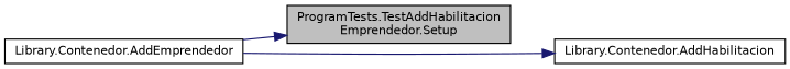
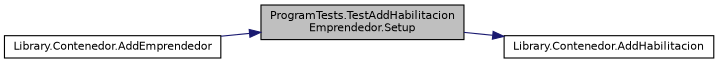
  digraph {
    rankdir=LR
    node [color=black fillcolor=white fontname=Helvetica fontsize=10 shape=record style=filled]
    edge [color=midnightblue fontname=Helvetica fontsize=10 labelfontname=Helvetica labelfontsize=10 style=solid]
    n1 [fillcolor=grey75 fontcolor=black height=0.2 label="ProgramTests.TestAddHabilitacion\lEmprendedor.Setup" width=0.4]
    n2 [height=0.2 label="Library.Contenedor.AddHabilitacion" width=0.4]
    n3 [height=0.2 label="Library.Contenedor.AddEmprendedor" width=0.4]
-   n3 -> n2
+   n1 -> n2
    n3 -> n1
  }
